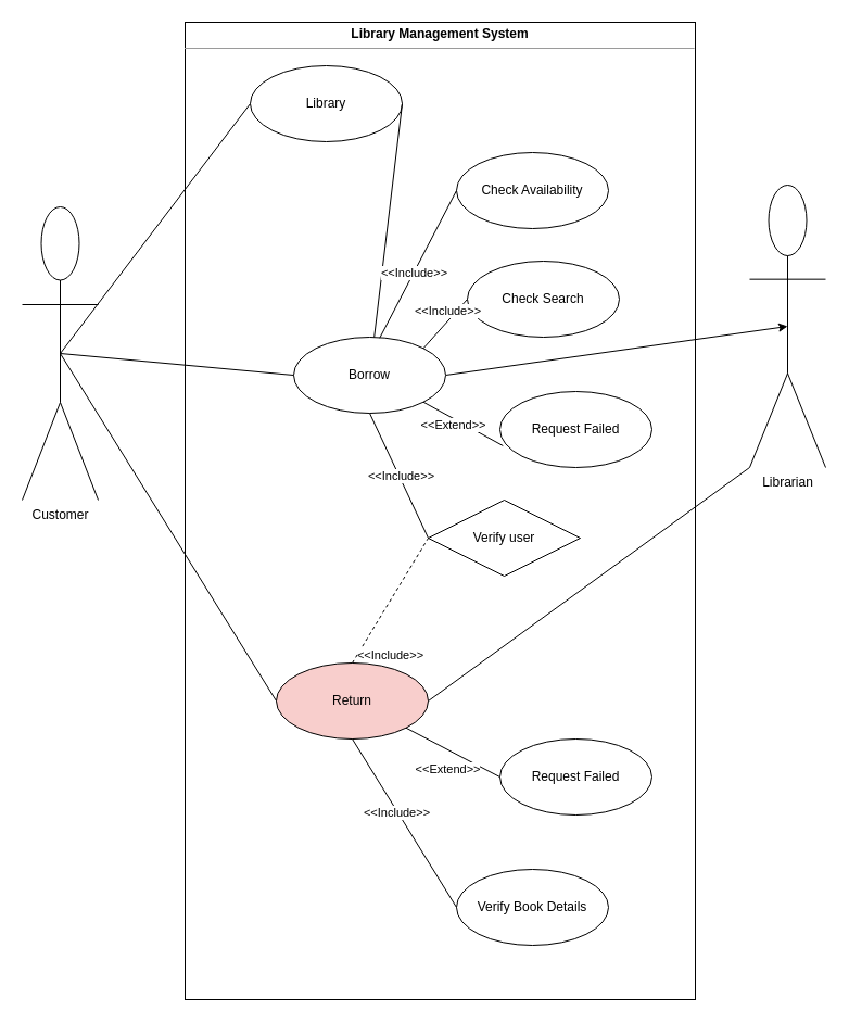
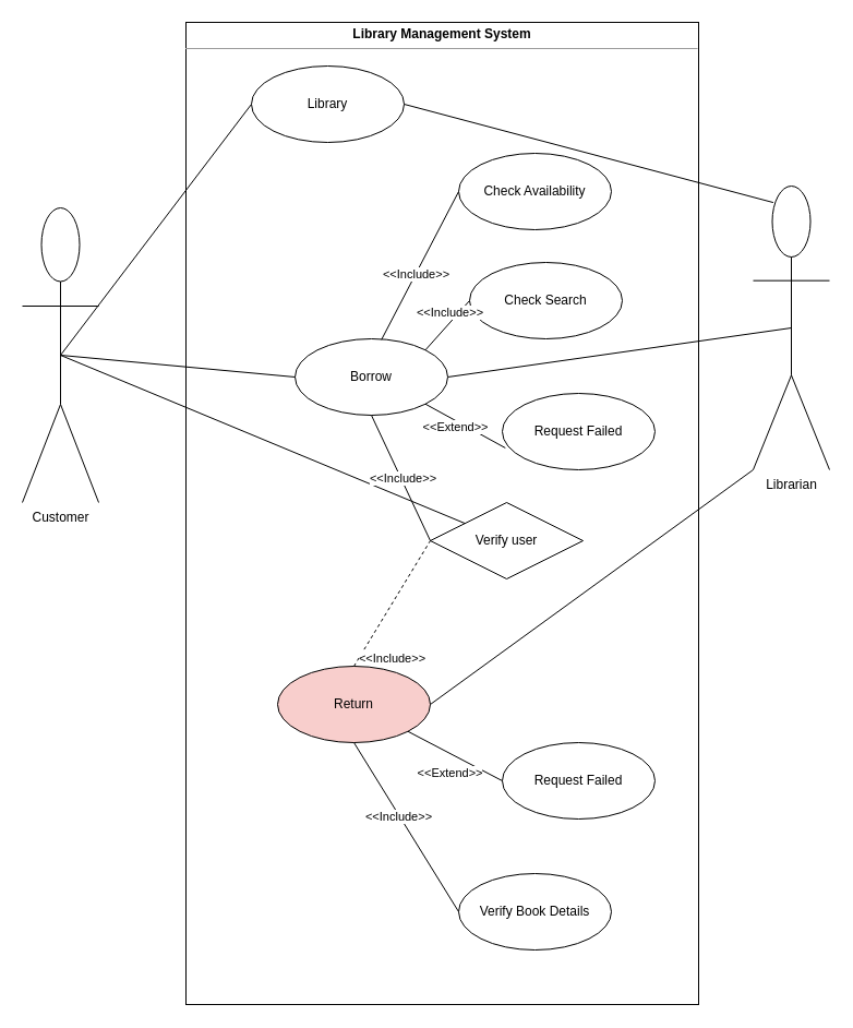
  <mxCell id="0" />
  <mxCell id="1" parent="0" />
  <mxCell id="2" value="&lt;p style=&quot;margin: 0px ; margin-top: 4px ; text-align: center&quot;&gt;&lt;b&gt;Library Management System&lt;/b&gt;&lt;/p&gt;&lt;hr size=&quot;1&quot;&gt;&lt;div style=&quot;height: 2px&quot;&gt;&lt;/div&gt;" style="verticalAlign=top;align=left;overflow=fill;fontSize=12;fontFamily=Helvetica;html=1;" vertex="1" parent="1"><mxGeometry x="170" y="20" width="470" height="900" as="geometry" /></mxCell>
- <mxCell id="3" value="" style="endArrow=classic;html=1;rounded=0;exitX=1;exitY=0.5;exitDx=0;exitDy=0;entryX=0.5;entryY=0.5;entryDx=0;entryDy=0;entryPerimeter=0;" edge="1" parent="1" source="7" target="5"><mxGeometry width="50" height="50" relative="1" as="geometry"><mxPoint x="640" y="320" as="sourcePoint" /><mxPoint x="710" y="200" as="targetPoint" /></mxGeometry></mxCell>
+ <mxCell id="3" value="" style="endArrow=none;html=1;rounded=0;exitX=1;exitY=0.5;exitDx=0;exitDy=0;entryX=0.5;entryY=0.5;entryDx=0;entryDy=0;entryPerimeter=0;" edge="1" parent="1" source="7" target="5"><mxGeometry width="50" height="50" relative="1" as="geometry"><mxPoint x="640" y="320" as="sourcePoint" /><mxPoint x="710" y="200" as="targetPoint" /></mxGeometry></mxCell>
  <mxCell id="4" value="Customer" style="shape=umlActor;verticalLabelPosition=bottom;verticalAlign=top;html=1;" vertex="1" parent="1"><mxGeometry x="20" y="190" width="70" height="270" as="geometry" /></mxCell>
  <mxCell id="5" value="Librarian" style="shape=umlActor;verticalLabelPosition=bottom;verticalAlign=top;html=1;" vertex="1" parent="1"><mxGeometry x="690" y="170" width="70" height="260" as="geometry" /></mxCell>
  <mxCell id="6" value="Library" style="ellipse;whiteSpace=wrap;html=1;" vertex="1" parent="1"><mxGeometry x="230" y="60" width="140" height="70" as="geometry" /></mxCell>
  <mxCell id="7" value="Borrow" style="ellipse;whiteSpace=wrap;html=1;" vertex="1" parent="1"><mxGeometry x="270" y="310" width="140" height="70" as="geometry" /></mxCell>
  <mxCell id="8" value="Return" style="ellipse;whiteSpace=wrap;html=1;fillColor=#f8cecc;" vertex="1" parent="1"><mxGeometry x="254" y="610" width="140" height="70" as="geometry" /></mxCell>
  <mxCell id="9" value="Verify user" style="rhombus;whiteSpace=wrap;html=1;" vertex="1" parent="1"><mxGeometry x="394" y="460" width="140" height="70" as="geometry" /></mxCell>
- <mxCell id="10" value="" style="endArrow=none;html=1;rounded=0;exitX=1;exitY=0.5;exitDx=0;exitDy=0;" edge="1" parent="1" source="6" target="7"><mxGeometry width="50" height="50" relative="1" as="geometry"><mxPoint x="640" y="310" as="sourcePoint" /><mxPoint x="680" y="180" as="targetPoint" /></mxGeometry></mxCell>
+ <mxCell id="10" value="" style="endArrow=none;html=1;rounded=0;exitX=1;exitY=0.5;exitDx=0;exitDy=0;entryX=0.263;entryY=0.058;entryDx=0;entryDy=0;entryPerimeter=0;" edge="1" parent="1" source="6" target="5"><mxGeometry width="50" height="50" relative="1" as="geometry"><mxPoint x="640" y="310" as="sourcePoint" /><mxPoint x="680" y="180" as="targetPoint" /></mxGeometry></mxCell>
  <mxCell id="11" value="Request Failed" style="ellipse;whiteSpace=wrap;html=1;" vertex="1" parent="1"><mxGeometry x="460" y="360" width="140" height="70" as="geometry" /></mxCell>
  <mxCell id="12" value="Check Availability" style="ellipse;whiteSpace=wrap;html=1;" vertex="1" parent="1"><mxGeometry x="420" y="140" width="140" height="70" as="geometry" /></mxCell>
  <mxCell id="13" value="Verify Book Details" style="ellipse;whiteSpace=wrap;html=1;" vertex="1" parent="1"><mxGeometry x="420" y="800" width="140" height="70" as="geometry" /></mxCell>
  <mxCell id="14" value="" style="endArrow=none;html=1;rounded=0;entryX=0;entryY=0.5;entryDx=0;entryDy=0;exitX=0.5;exitY=0.5;exitDx=0;exitDy=0;exitPerimeter=0;" edge="1" parent="1" source="4" target="6"><mxGeometry width="50" height="50" relative="1" as="geometry"><mxPoint x="90" y="220" as="sourcePoint" /><mxPoint x="430" y="60" as="targetPoint" /><Array as="points" /></mxGeometry></mxCell>
  <mxCell id="15" value="Check Search" style="ellipse;whiteSpace=wrap;html=1;" vertex="1" parent="1"><mxGeometry x="430" y="240" width="140" height="70" as="geometry" /></mxCell>
  <mxCell id="16" value="" style="endArrow=none;html=1;rounded=0;entryX=0;entryY=0.5;entryDx=0;entryDy=0;exitX=0.5;exitY=0.5;exitDx=0;exitDy=0;exitPerimeter=0;" edge="1" parent="1" source="4" target="7"><mxGeometry width="50" height="50" relative="1" as="geometry"><mxPoint x="60" y="330" as="sourcePoint" /><mxPoint x="690" y="160" as="targetPoint" /></mxGeometry></mxCell>
- <mxCell id="17" value="" style="endArrow=none;html=1;rounded=0;entryX=0;entryY=0.5;entryDx=0;entryDy=0;exitX=0.5;exitY=0.5;exitDx=0;exitDy=0;exitPerimeter=0;" edge="1" parent="1" source="4" target="8"><mxGeometry width="50" height="50" relative="1" as="geometry"><mxPoint x="90" y="220" as="sourcePoint" /><mxPoint x="690" y="260" as="targetPoint" /></mxGeometry></mxCell>
+ <mxCell id="17" value="" style="endArrow=none;html=1;rounded=0;exitX=0.5;exitY=0.5;exitDx=0;exitDy=0;exitPerimeter=0;" edge="1" parent="1" source="4" target="9"><mxGeometry width="50" height="50" relative="1" as="geometry"><mxPoint x="90" y="220" as="sourcePoint" /><mxPoint x="690" y="260" as="targetPoint" /></mxGeometry></mxCell>
  <mxCell id="18" value="" style="endArrow=none;html=1;rounded=0;exitX=1;exitY=0.5;exitDx=0;exitDy=0;entryX=0;entryY=1;entryDx=0;entryDy=0;entryPerimeter=0;" edge="1" parent="1" source="8" target="5"><mxGeometry width="50" height="50" relative="1" as="geometry"><mxPoint x="520" y="520" as="sourcePoint" /><mxPoint x="570" y="470" as="targetPoint" /></mxGeometry></mxCell>
  <mxCell id="19" value="" style="endArrow=none;html=1;rounded=0;exitX=0.566;exitY=0.011;exitDx=0;exitDy=0;exitPerimeter=0;entryX=0;entryY=0.5;entryDx=0;entryDy=0;" edge="1" parent="1" source="7" target="12"><mxGeometry width="50" height="50" relative="1" as="geometry"><mxPoint x="520" y="320" as="sourcePoint" /><mxPoint x="570" y="270" as="targetPoint" /></mxGeometry></mxCell>
  <mxCell id="20" value="&amp;lt;&amp;lt;Include&amp;gt;&amp;gt;" style="edgeLabel;html=1;align=center;verticalAlign=middle;resizable=0;points=[];" vertex="1" connectable="0" parent="19"><mxGeometry x="-0.436" y="-1" relative="1" as="geometry"><mxPoint x="10" y="-23" as="offset" /></mxGeometry></mxCell>
  <mxCell id="21" value="" style="endArrow=none;html=1;rounded=0;exitX=1;exitY=0;exitDx=0;exitDy=0;entryX=0;entryY=0.5;entryDx=0;entryDy=0;" edge="1" parent="1" source="7" target="15"><mxGeometry width="50" height="50" relative="1" as="geometry"><mxPoint x="394" y="342.89" as="sourcePoint" /><mxPoint x="464.76" y="207.12" as="targetPoint" /></mxGeometry></mxCell>
  <mxCell id="22" value="&amp;lt;&amp;lt;Include&amp;gt;&amp;gt;" style="edgeLabel;html=1;align=center;verticalAlign=middle;resizable=0;points=[];" vertex="1" connectable="0" parent="21"><mxGeometry x="-0.436" y="-1" relative="1" as="geometry"><mxPoint x="10" y="-23" as="offset" /></mxGeometry></mxCell>
  <mxCell id="23" value="" style="endArrow=none;html=1;rounded=0;exitX=0.5;exitY=1;exitDx=0;exitDy=0;entryX=0;entryY=0.5;entryDx=0;entryDy=0;" edge="1" parent="1" source="7" target="9"><mxGeometry width="50" height="50" relative="1" as="geometry"><mxPoint x="369.24" y="330.77" as="sourcePoint" /><mxPoint x="440" y="195" as="targetPoint" /></mxGeometry></mxCell>
  <mxCell id="24" value="&amp;lt;&amp;lt;Include&amp;gt;&amp;gt;" style="edgeLabel;html=1;align=center;verticalAlign=middle;resizable=0;points=[];" vertex="1" connectable="0" parent="23"><mxGeometry x="-0.436" y="-1" relative="1" as="geometry"><mxPoint x="14" y="24" as="offset" /></mxGeometry></mxCell>
  <mxCell id="25" value="Request Failed" style="ellipse;whiteSpace=wrap;html=1;" vertex="1" parent="1"><mxGeometry x="460" y="680" width="140" height="70" as="geometry" /></mxCell>
  <mxCell id="26" value="" style="endArrow=none;html=1;rounded=0;exitX=1;exitY=1;exitDx=0;exitDy=0;entryX=0.02;entryY=0.714;entryDx=0;entryDy=0;entryPerimeter=0;" edge="1" parent="1" source="7" target="11"><mxGeometry width="50" height="50" relative="1" as="geometry"><mxPoint x="350" y="390" as="sourcePoint" /><mxPoint x="404" y="505" as="targetPoint" /></mxGeometry></mxCell>
  <mxCell id="27" value="&amp;lt;&amp;lt;Extend&amp;gt;&amp;gt;" style="edgeLabel;html=1;align=center;verticalAlign=middle;resizable=0;points=[];" vertex="1" connectable="0" parent="26"><mxGeometry x="-0.436" y="-1" relative="1" as="geometry"><mxPoint x="6" y="8" as="offset" /></mxGeometry></mxCell>
  <mxCell id="28" value="" style="endArrow=none;html=1;rounded=0;exitX=0.5;exitY=0;exitDx=0;exitDy=0;entryX=0;entryY=0.5;entryDx=0;entryDy=0;dashed=1;" edge="1" parent="1" source="8" target="9"><mxGeometry width="50" height="50" relative="1" as="geometry"><mxPoint x="360" y="400" as="sourcePoint" /><mxPoint x="414" y="515" as="targetPoint" /></mxGeometry></mxCell>
  <mxCell id="29" value="&amp;lt;&amp;lt;Include&amp;gt;&amp;gt;" style="edgeLabel;html=1;align=center;verticalAlign=middle;resizable=0;points=[];" vertex="1" connectable="0" parent="28"><mxGeometry x="-0.436" y="-1" relative="1" as="geometry"><mxPoint x="14" y="24" as="offset" /></mxGeometry></mxCell>
  <mxCell id="30" value="" style="endArrow=none;html=1;rounded=0;exitX=0.5;exitY=1;exitDx=0;exitDy=0;entryX=0;entryY=0.5;entryDx=0;entryDy=0;" edge="1" parent="1" source="8" target="13"><mxGeometry width="50" height="50" relative="1" as="geometry"><mxPoint x="370" y="410" as="sourcePoint" /><mxPoint x="424" y="525" as="targetPoint" /></mxGeometry></mxCell>
  <mxCell id="31" value="&amp;lt;&amp;lt;Include&amp;gt;&amp;gt;" style="edgeLabel;html=1;align=center;verticalAlign=middle;resizable=0;points=[];" vertex="1" connectable="0" parent="30"><mxGeometry x="-0.436" y="-1" relative="1" as="geometry"><mxPoint x="14" y="24" as="offset" /></mxGeometry></mxCell>
  <mxCell id="32" value="" style="endArrow=none;html=1;rounded=0;exitX=1;exitY=1;exitDx=0;exitDy=0;entryX=0;entryY=0.5;entryDx=0;entryDy=0;" edge="1" parent="1" source="8" target="25"><mxGeometry width="50" height="50" relative="1" as="geometry"><mxPoint x="380" y="420" as="sourcePoint" /><mxPoint x="434" y="535" as="targetPoint" /></mxGeometry></mxCell>
  <mxCell id="33" value="&amp;lt;&amp;lt;Extend&amp;gt;&amp;gt;" style="edgeLabel;html=1;align=center;verticalAlign=middle;resizable=0;points=[];" vertex="1" connectable="0" parent="32"><mxGeometry x="-0.436" y="-1" relative="1" as="geometry"><mxPoint x="14" y="24" as="offset" /></mxGeometry></mxCell>
